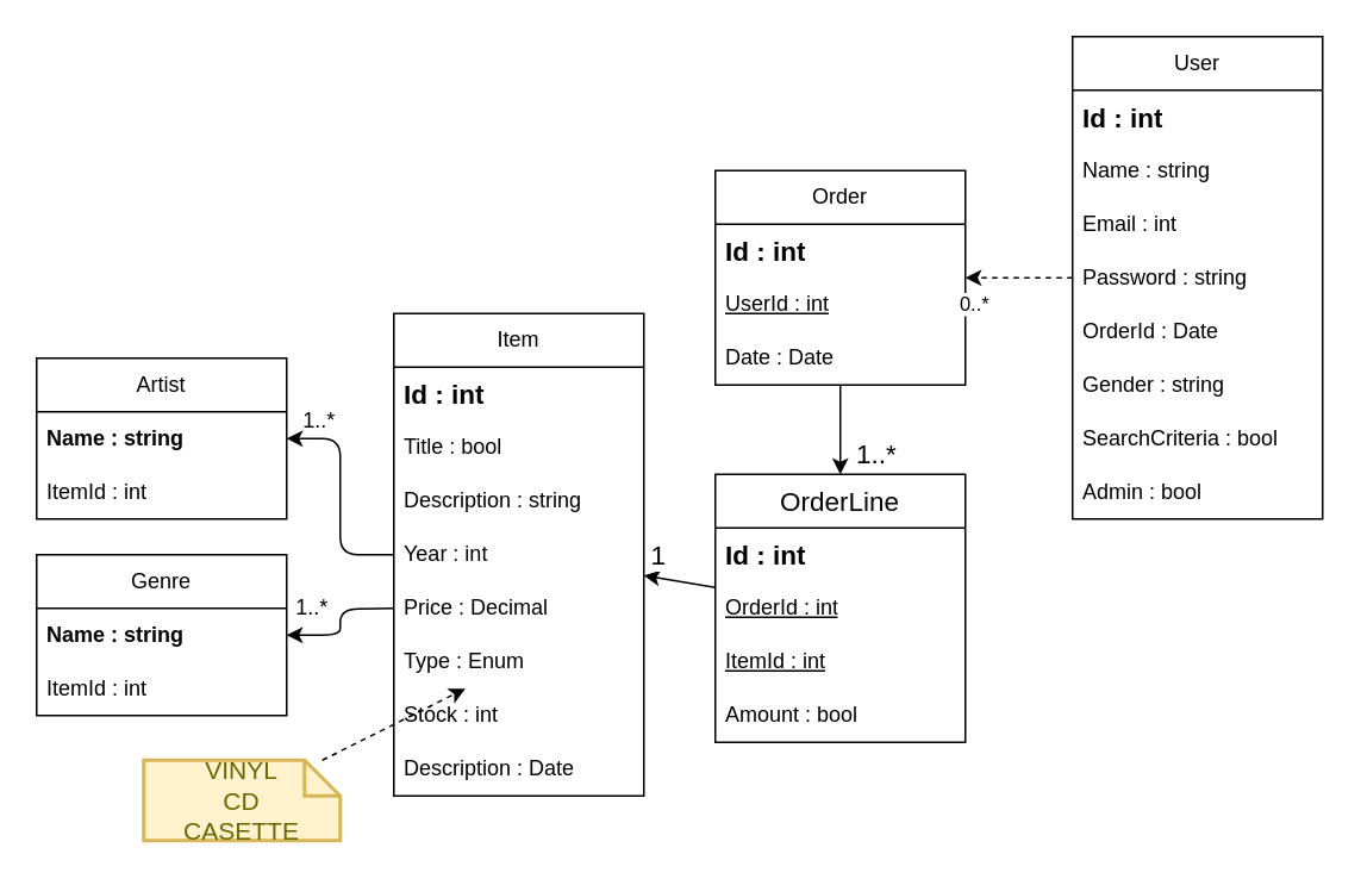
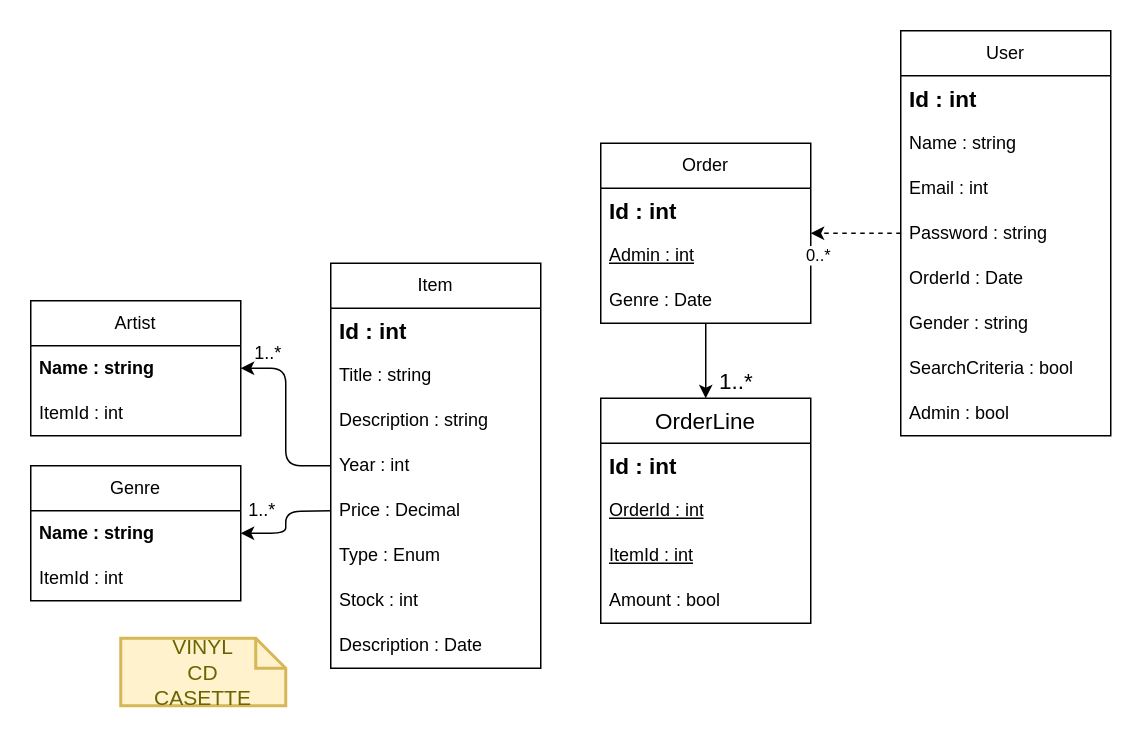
  <mxCell id="0" />
  <mxCell id="1" parent="0" />
  <mxCell id="2" value="1..*" style="edgeStyle=orthogonalEdgeStyle;html=1;fontSize=12;" parent="1" source="3" target="35" edge="1"><mxGeometry x="0.692" y="-10" relative="1" as="geometry"><mxPoint x="-1" as="offset" /></mxGeometry></mxCell>
  <mxCell id="3" value="Item" style="swimlane;fontStyle=0;childLayout=stackLayout;horizontal=1;startSize=30;horizontalStack=0;resizeParent=1;resizeParentMax=0;resizeLast=0;collapsible=1;marginBottom=0;whiteSpace=wrap;html=1;" parent="1" vertex="1"><mxGeometry x="220" y="175" width="140" height="270" as="geometry" /></mxCell>
  <mxCell id="4" value="Id : int" style="text;strokeColor=none;fillColor=none;align=left;verticalAlign=middle;spacingLeft=4;spacingRight=4;overflow=hidden;points=[[0,0.5],[1,0.5]];portConstraint=eastwest;rotatable=0;whiteSpace=wrap;html=1;fontStyle=1;fontSize=15;" parent="3" vertex="1"><mxGeometry y="30" width="140" height="30" as="geometry" /></mxCell>
- <mxCell id="5" value="Title : bool" style="text;strokeColor=none;fillColor=none;align=left;verticalAlign=middle;spacingLeft=4;spacingRight=4;overflow=hidden;points=[[0,0.5],[1,0.5]];portConstraint=eastwest;rotatable=0;whiteSpace=wrap;html=1;" parent="3" vertex="1"><mxGeometry y="60" width="140" height="30" as="geometry" /></mxCell>
+ <mxCell id="5" value="Title : string" style="text;strokeColor=none;fillColor=none;align=left;verticalAlign=middle;spacingLeft=4;spacingRight=4;overflow=hidden;points=[[0,0.5],[1,0.5]];portConstraint=eastwest;rotatable=0;whiteSpace=wrap;html=1;" parent="3" vertex="1"><mxGeometry y="60" width="140" height="30" as="geometry" /></mxCell>
  <mxCell id="6" value="Description : string" style="text;strokeColor=none;fillColor=none;align=left;verticalAlign=middle;spacingLeft=4;spacingRight=4;overflow=hidden;points=[[0,0.5],[1,0.5]];portConstraint=eastwest;rotatable=0;whiteSpace=wrap;html=1;" parent="3" vertex="1"><mxGeometry y="90" width="140" height="30" as="geometry" /></mxCell>
  <mxCell id="7" value="Year : int" style="text;strokeColor=none;fillColor=none;align=left;verticalAlign=middle;spacingLeft=4;spacingRight=4;overflow=hidden;points=[[0,0.5],[1,0.5]];portConstraint=eastwest;rotatable=0;whiteSpace=wrap;html=1;" parent="3" vertex="1"><mxGeometry y="120" width="140" height="30" as="geometry" /></mxCell>
  <mxCell id="8" value="Price : Decimal" style="text;strokeColor=none;fillColor=none;align=left;verticalAlign=middle;spacingLeft=4;spacingRight=4;overflow=hidden;points=[[0,0.5],[1,0.5]];portConstraint=eastwest;rotatable=0;whiteSpace=wrap;html=1;" parent="3" vertex="1"><mxGeometry y="150" width="140" height="30" as="geometry" /></mxCell>
  <mxCell id="9" value="Type : Enum" style="text;strokeColor=none;fillColor=none;align=left;verticalAlign=middle;spacingLeft=4;spacingRight=4;overflow=hidden;points=[[0,0.5],[1,0.5]];portConstraint=eastwest;rotatable=0;whiteSpace=wrap;html=1;" parent="3" vertex="1"><mxGeometry y="180" width="140" height="30" as="geometry" /></mxCell>
  <mxCell id="10" value="Stock : int" style="text;strokeColor=none;fillColor=none;align=left;verticalAlign=middle;spacingLeft=4;spacingRight=4;overflow=hidden;points=[[0,0.5],[1,0.5]];portConstraint=eastwest;rotatable=0;whiteSpace=wrap;html=1;" parent="3" vertex="1"><mxGeometry y="210" width="140" height="30" as="geometry" /></mxCell>
  <mxCell id="11" value="Description : Date" style="text;strokeColor=none;fillColor=none;align=left;verticalAlign=middle;spacingLeft=4;spacingRight=4;overflow=hidden;points=[[0,0.5],[1,0.5]];portConstraint=eastwest;rotatable=0;whiteSpace=wrap;html=1;" parent="3" vertex="1"><mxGeometry y="240" width="140" height="30" as="geometry" /></mxCell>
  <mxCell id="12" value="User" style="swimlane;fontStyle=0;childLayout=stackLayout;horizontal=1;startSize=30;horizontalStack=0;resizeParent=1;resizeParentMax=0;resizeLast=0;collapsible=1;marginBottom=0;whiteSpace=wrap;html=1;" parent="1" vertex="1"><mxGeometry x="600" y="20" width="140" height="270" as="geometry" /></mxCell>
  <mxCell id="13" value="Id : int" style="text;strokeColor=none;fillColor=none;align=left;verticalAlign=middle;spacingLeft=4;spacingRight=4;overflow=hidden;points=[[0,0.5],[1,0.5]];portConstraint=eastwest;rotatable=0;whiteSpace=wrap;html=1;fontStyle=1;fontSize=15;" parent="12" vertex="1"><mxGeometry y="30" width="140" height="30" as="geometry" /></mxCell>
  <mxCell id="14" value="Name : string" style="text;strokeColor=none;fillColor=none;align=left;verticalAlign=middle;spacingLeft=4;spacingRight=4;overflow=hidden;points=[[0,0.5],[1,0.5]];portConstraint=eastwest;rotatable=0;whiteSpace=wrap;html=1;" parent="12" vertex="1"><mxGeometry y="60" width="140" height="30" as="geometry" /></mxCell>
  <mxCell id="15" value="Email : int" style="text;strokeColor=none;fillColor=none;align=left;verticalAlign=middle;spacingLeft=4;spacingRight=4;overflow=hidden;points=[[0,0.5],[1,0.5]];portConstraint=eastwest;rotatable=0;whiteSpace=wrap;html=1;" parent="12" vertex="1"><mxGeometry y="90" width="140" height="30" as="geometry" /></mxCell>
  <mxCell id="16" value="Password : string" style="text;strokeColor=none;fillColor=none;align=left;verticalAlign=middle;spacingLeft=4;spacingRight=4;overflow=hidden;points=[[0,0.5],[1,0.5]];portConstraint=eastwest;rotatable=0;whiteSpace=wrap;html=1;" parent="12" vertex="1"><mxGeometry y="120" width="140" height="30" as="geometry" /></mxCell>
  <mxCell id="17" value="OrderId : Date" style="text;strokeColor=none;fillColor=none;align=left;verticalAlign=middle;spacingLeft=4;spacingRight=4;overflow=hidden;points=[[0,0.5],[1,0.5]];portConstraint=eastwest;rotatable=0;whiteSpace=wrap;html=1;" parent="12" vertex="1"><mxGeometry y="150" width="140" height="30" as="geometry" /></mxCell>
  <mxCell id="18" value="Gender : string" style="text;strokeColor=none;fillColor=none;align=left;verticalAlign=middle;spacingLeft=4;spacingRight=4;overflow=hidden;points=[[0,0.5],[1,0.5]];portConstraint=eastwest;rotatable=0;whiteSpace=wrap;html=1;" parent="12" vertex="1"><mxGeometry y="180" width="140" height="30" as="geometry" /></mxCell>
  <mxCell id="19" value="SearchCriteria : bool" style="text;strokeColor=none;fillColor=none;align=left;verticalAlign=middle;spacingLeft=4;spacingRight=4;overflow=hidden;points=[[0,0.5],[1,0.5]];portConstraint=eastwest;rotatable=0;whiteSpace=wrap;html=1;" parent="12" vertex="1"><mxGeometry y="210" width="140" height="30" as="geometry" /></mxCell>
  <mxCell id="20" value="Admin : bool" style="text;strokeColor=none;fillColor=none;align=left;verticalAlign=middle;spacingLeft=4;spacingRight=4;overflow=hidden;points=[[0,0.5],[1,0.5]];portConstraint=eastwest;rotatable=0;whiteSpace=wrap;html=1;" parent="12" vertex="1"><mxGeometry y="240" width="140" height="30" as="geometry" /></mxCell>
  <mxCell id="21" value="1..*" style="edgeStyle=none;html=1;fontSize=15;" parent="1" source="22" target="28" edge="1"><mxGeometry x="0.5" y="20" relative="1" as="geometry"><mxPoint as="offset" /></mxGeometry></mxCell>
  <mxCell id="22" value="Order" style="swimlane;fontStyle=0;childLayout=stackLayout;horizontal=1;startSize=30;horizontalStack=0;resizeParent=1;resizeParentMax=0;resizeLast=0;collapsible=1;marginBottom=0;whiteSpace=wrap;html=1;" parent="1" vertex="1"><mxGeometry x="400" y="95" width="140" height="120" as="geometry" /></mxCell>
  <mxCell id="23" value="Id : int" style="text;strokeColor=none;fillColor=none;align=left;verticalAlign=middle;spacingLeft=4;spacingRight=4;overflow=hidden;points=[[0,0.5],[1,0.5]];portConstraint=eastwest;rotatable=0;whiteSpace=wrap;html=1;fontStyle=1;fontSize=15;" parent="22" vertex="1"><mxGeometry y="30" width="140" height="30" as="geometry" /></mxCell>
- <mxCell id="24" value="UserId : int" style="text;strokeColor=none;fillColor=none;align=left;verticalAlign=middle;spacingLeft=4;spacingRight=4;overflow=hidden;points=[[0,0.5],[1,0.5]];portConstraint=eastwest;rotatable=0;whiteSpace=wrap;html=1;fontStyle=4" parent="22" vertex="1"><mxGeometry y="60" width="140" height="30" as="geometry" /></mxCell>
- <mxCell id="25" value="Date : Date" style="text;strokeColor=none;fillColor=none;align=left;verticalAlign=middle;spacingLeft=4;spacingRight=4;overflow=hidden;points=[[0,0.5],[1,0.5]];portConstraint=eastwest;rotatable=0;whiteSpace=wrap;html=1;" parent="22" vertex="1"><mxGeometry y="90" width="140" height="30" as="geometry" /></mxCell>
+ <mxCell id="24" value="Admin : int" style="text;strokeColor=none;fillColor=none;align=left;verticalAlign=middle;spacingLeft=4;spacingRight=4;overflow=hidden;points=[[0,0.5],[1,0.5]];portConstraint=eastwest;rotatable=0;whiteSpace=wrap;html=1;fontStyle=4" parent="22" vertex="1"><mxGeometry y="60" width="140" height="30" as="geometry" /></mxCell>
+ <mxCell id="25" value="Genre : Date" style="text;strokeColor=none;fillColor=none;align=left;verticalAlign=middle;spacingLeft=4;spacingRight=4;overflow=hidden;points=[[0,0.5],[1,0.5]];portConstraint=eastwest;rotatable=0;whiteSpace=wrap;html=1;" parent="22" vertex="1"><mxGeometry y="90" width="140" height="30" as="geometry" /></mxCell>
  <mxCell id="26" value="0..*" style="edgeStyle=none;html=1;dashed=1;" parent="1" source="16" target="22" edge="1"><mxGeometry x="0.818" y="15" relative="1" as="geometry"><mxPoint as="offset" /></mxGeometry></mxCell>
- <mxCell id="27" value="1" style="edgeStyle=none;html=1;fontSize=15;" parent="1" source="28" target="3" edge="1"><mxGeometry x="0.706" y="-13" relative="1" as="geometry"><mxPoint as="offset" /></mxGeometry></mxCell>
  <mxCell id="28" value="OrderLine" style="swimlane;fontStyle=0;childLayout=stackLayout;horizontal=1;startSize=30;horizontalStack=0;resizeParent=1;resizeParentMax=0;resizeLast=0;collapsible=1;marginBottom=0;whiteSpace=wrap;html=1;fontSize=15;" parent="1" vertex="1"><mxGeometry x="400" y="265" width="140" height="150" as="geometry" /></mxCell>
  <mxCell id="29" value="Id : int" style="text;strokeColor=none;fillColor=none;align=left;verticalAlign=middle;spacingLeft=4;spacingRight=4;overflow=hidden;points=[[0,0.5],[1,0.5]];portConstraint=eastwest;rotatable=0;whiteSpace=wrap;html=1;fontStyle=1;fontSize=15;" parent="28" vertex="1"><mxGeometry y="30" width="140" height="30" as="geometry" /></mxCell>
  <mxCell id="30" value="OrderId : int" style="text;strokeColor=none;fillColor=none;align=left;verticalAlign=middle;spacingLeft=4;spacingRight=4;overflow=hidden;points=[[0,0.5],[1,0.5]];portConstraint=eastwest;rotatable=0;whiteSpace=wrap;html=1;fontStyle=4" parent="28" vertex="1"><mxGeometry y="60" width="140" height="30" as="geometry" /></mxCell>
  <mxCell id="31" value="ItemId : int" style="text;strokeColor=none;fillColor=none;align=left;verticalAlign=middle;spacingLeft=4;spacingRight=4;overflow=hidden;points=[[0,0.5],[1,0.5]];portConstraint=eastwest;rotatable=0;whiteSpace=wrap;html=1;fontStyle=4" parent="28" vertex="1"><mxGeometry y="90" width="140" height="30" as="geometry" /></mxCell>
  <mxCell id="32" value="Amount : bool" style="text;strokeColor=none;fillColor=none;align=left;verticalAlign=middle;spacingLeft=4;spacingRight=4;overflow=hidden;points=[[0,0.5],[1,0.5]];portConstraint=eastwest;rotatable=0;whiteSpace=wrap;html=1;" parent="28" vertex="1"><mxGeometry y="120" width="140" height="30" as="geometry" /></mxCell>
- <mxCell id="33" style="edgeStyle=none;html=1;fontSize=15;dashed=1;" parent="1" source="34" target="9" edge="1"><mxGeometry relative="1" as="geometry" /></mxCell>
  <mxCell id="34" value="VINYL&lt;br&gt;CD&lt;br&gt;CASETTE" style="shape=note;strokeWidth=2;fontSize=14;size=20;whiteSpace=wrap;html=1;fillColor=#fff2cc;strokeColor=#d6b656;fontColor=#666600;" parent="1" vertex="1"><mxGeometry x="80" y="425" width="110" height="45" as="geometry" /></mxCell>
  <mxCell id="35" value="Artist" style="swimlane;fontStyle=0;childLayout=stackLayout;horizontal=1;startSize=30;horizontalStack=0;resizeParent=1;resizeParentMax=0;resizeLast=0;collapsible=1;marginBottom=0;whiteSpace=wrap;html=1;fontSize=12;" parent="1" vertex="1"><mxGeometry x="20" y="200" width="140" height="90" as="geometry" /></mxCell>
  <mxCell id="36" value="Name : string" style="text;strokeColor=none;fillColor=none;align=left;verticalAlign=middle;spacingLeft=4;spacingRight=4;overflow=hidden;points=[[0,0.5],[1,0.5]];portConstraint=eastwest;rotatable=0;whiteSpace=wrap;html=1;fontSize=12;fontStyle=1" parent="35" vertex="1"><mxGeometry y="30" width="140" height="30" as="geometry" /></mxCell>
  <mxCell id="37" value="ItemId : int" style="text;strokeColor=none;fillColor=none;align=left;verticalAlign=middle;spacingLeft=4;spacingRight=4;overflow=hidden;points=[[0,0.5],[1,0.5]];portConstraint=eastwest;rotatable=0;whiteSpace=wrap;html=1;" vertex="1" parent="35"><mxGeometry y="60" width="140" height="30" as="geometry" /></mxCell>
  <mxCell id="38" value="Genre" style="swimlane;fontStyle=0;childLayout=stackLayout;horizontal=1;startSize=30;horizontalStack=0;resizeParent=1;resizeParentMax=0;resizeLast=0;collapsible=1;marginBottom=0;whiteSpace=wrap;html=1;fontSize=12;" parent="1" vertex="1"><mxGeometry x="20" y="310" width="140" height="90" as="geometry" /></mxCell>
  <mxCell id="39" value="Name : string" style="text;strokeColor=none;fillColor=none;align=left;verticalAlign=middle;spacingLeft=4;spacingRight=4;overflow=hidden;points=[[0,0.5],[1,0.5]];portConstraint=eastwest;rotatable=0;whiteSpace=wrap;html=1;fontSize=12;fontStyle=1" parent="38" vertex="1"><mxGeometry y="30" width="140" height="30" as="geometry" /></mxCell>
  <mxCell id="40" value="ItemId : int" style="text;strokeColor=none;fillColor=none;align=left;verticalAlign=middle;spacingLeft=4;spacingRight=4;overflow=hidden;points=[[0,0.5],[1,0.5]];portConstraint=eastwest;rotatable=0;whiteSpace=wrap;html=1;" vertex="1" parent="38"><mxGeometry y="60" width="140" height="30" as="geometry" /></mxCell>
  <mxCell id="41" value="1..*" style="edgeStyle=orthogonalEdgeStyle;html=1;fontSize=12;" parent="1" target="38" edge="1"><mxGeometry x="0.667" y="-15" relative="1" as="geometry"><mxPoint x="220" y="340" as="sourcePoint" /><mxPoint x="1" as="offset" /></mxGeometry></mxCell>
